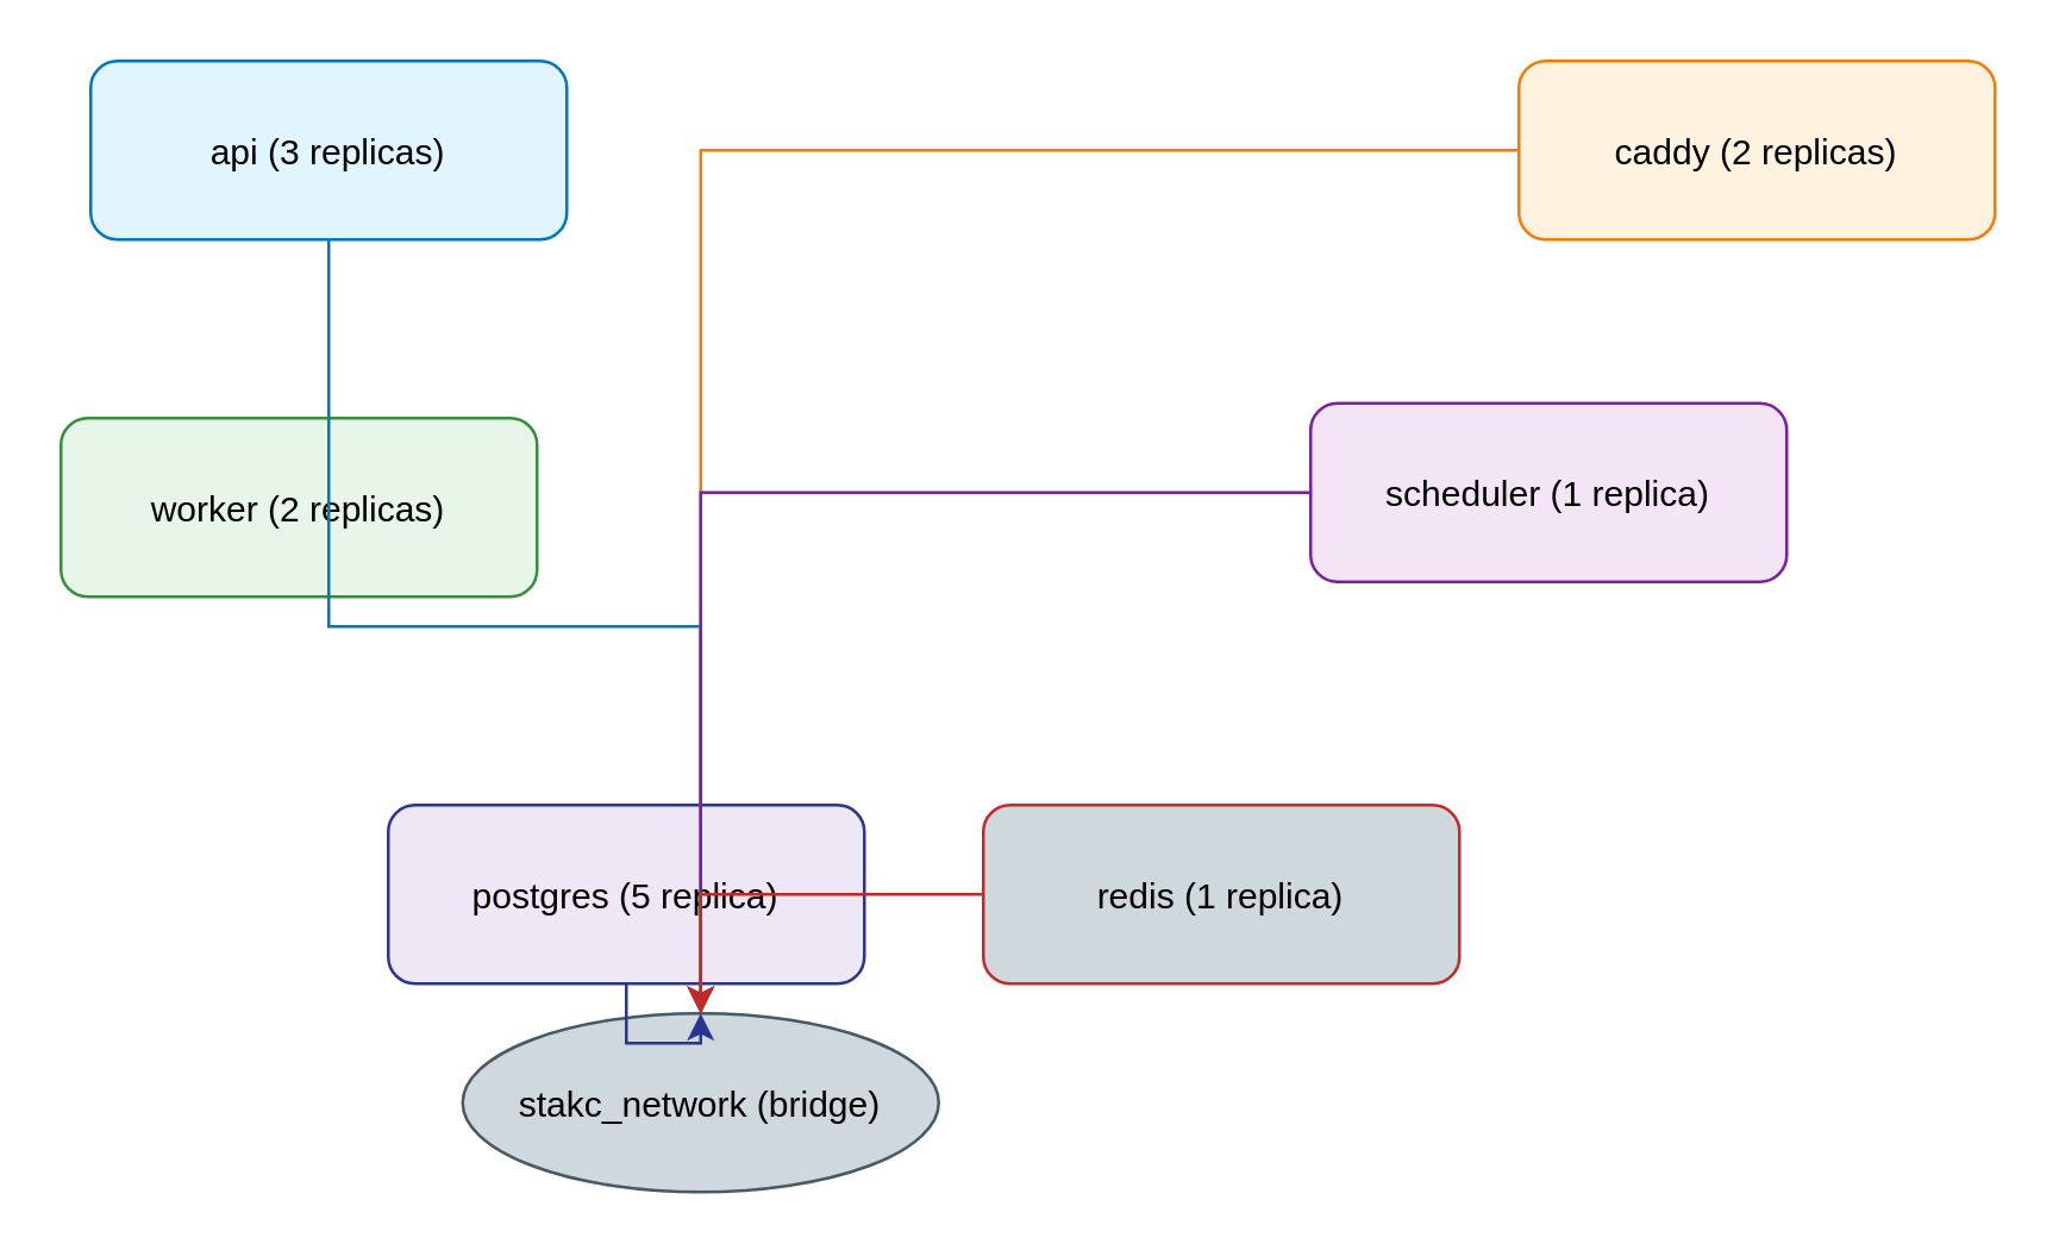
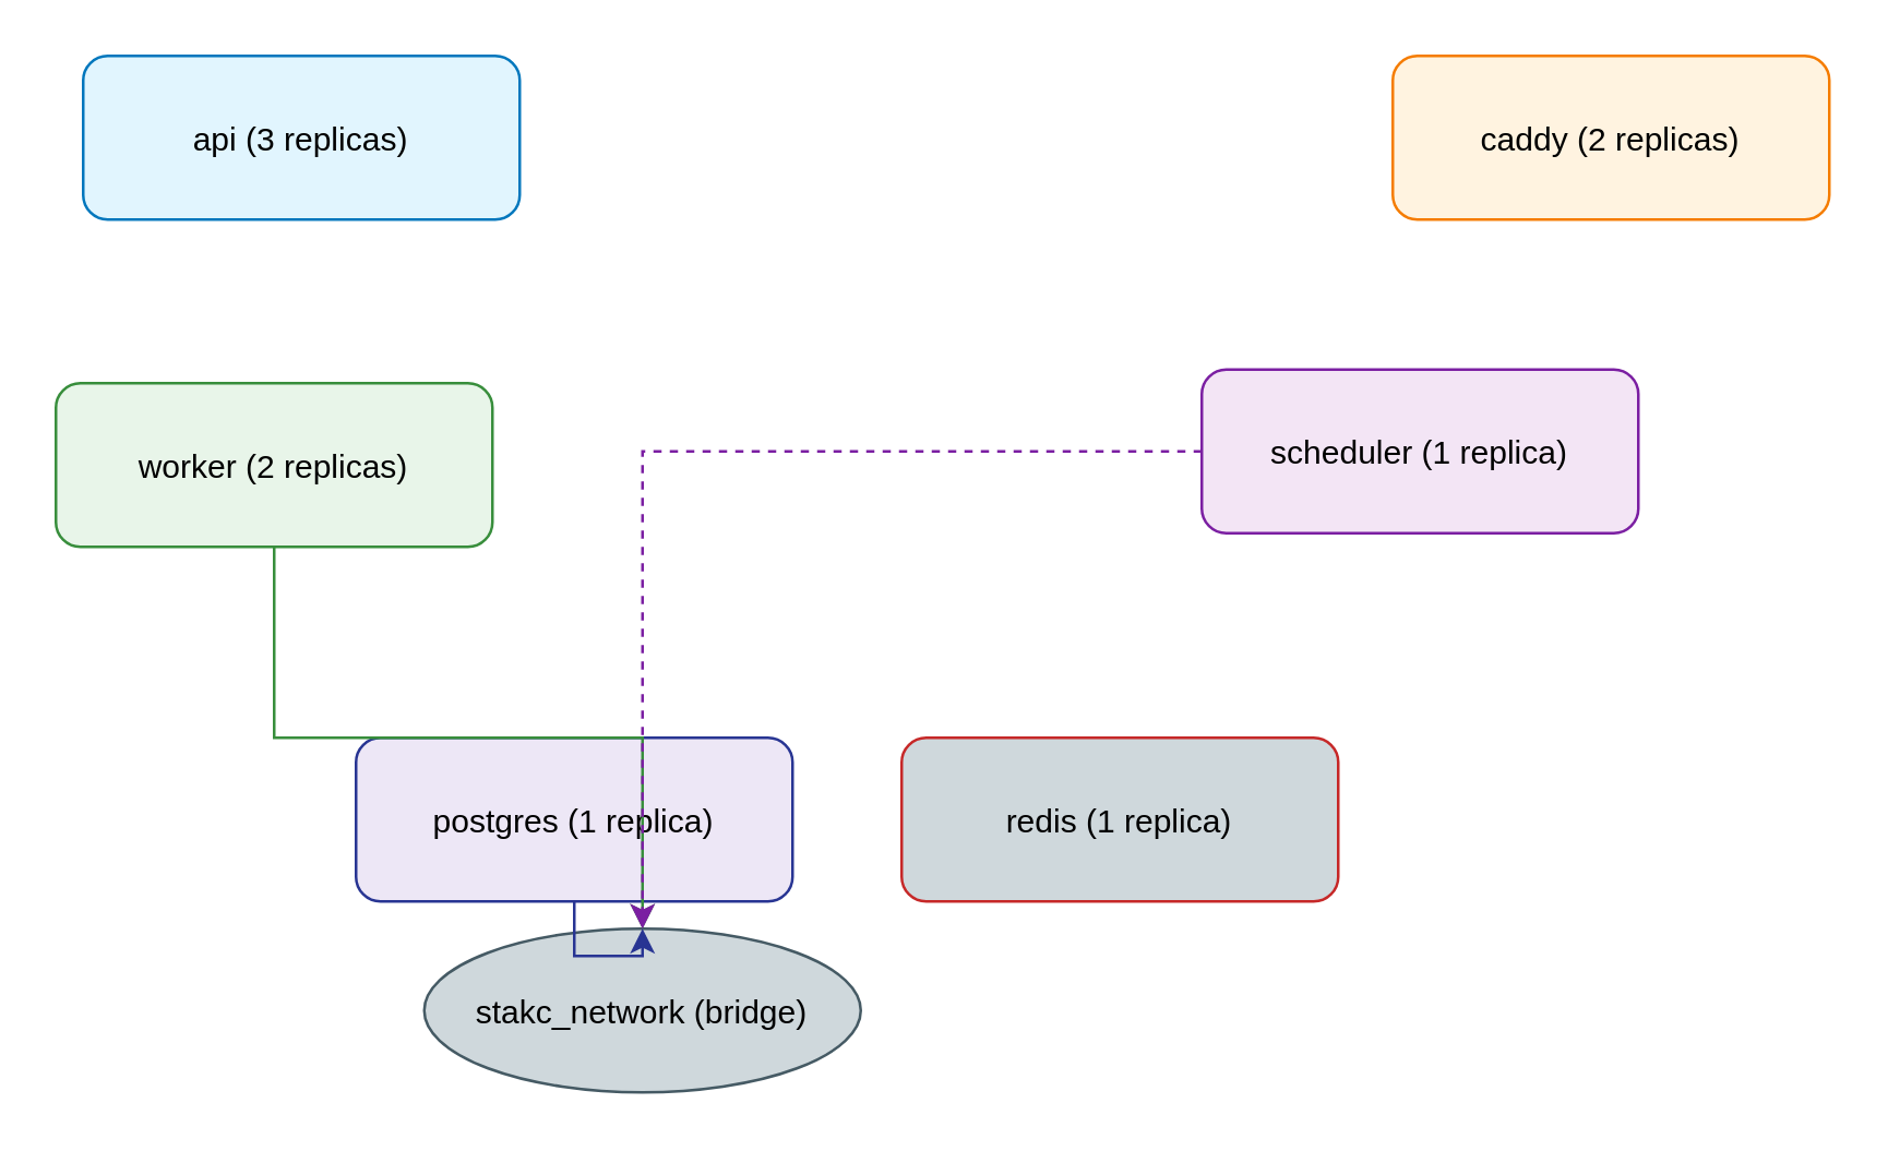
  <mxCell id="0" />
  <mxCell id="1" parent="0" />
  <mxCell id="2" value="api (3 replicas)" style="rounded=1;fillColor=#e1f5fe;strokeColor=#0277bd;" parent="1" vertex="1"><mxGeometry x="30" y="20" width="160" height="60" as="geometry" /></mxCell>
  <mxCell id="3" value="caddy (2 replicas)" style="rounded=1;fillColor=#fff3e0;strokeColor=#f57c00;" parent="1" vertex="1"><mxGeometry x="510" y="20" width="160" height="60" as="geometry" /></mxCell>
  <mxCell id="4" value="worker (2 replicas)" style="rounded=1;fillColor=#e8f5e9;strokeColor=#388e3c;" parent="1" vertex="1"><mxGeometry x="20" y="140" width="160" height="60" as="geometry" /></mxCell>
  <mxCell id="5" value="scheduler (1 replica)" style="rounded=1;fillColor=#f3e5f5;strokeColor=#7b1fa2;" parent="1" vertex="1"><mxGeometry x="440" y="135" width="160" height="60" as="geometry" /></mxCell>
- <mxCell id="6" value="postgres (5 replica)" style="rounded=1;fillColor=#ede7f6;strokeColor=#283593;" parent="1" vertex="1"><mxGeometry x="130" y="270" width="160" height="60" as="geometry" /></mxCell>
+ <mxCell id="6" value="postgres (1 replica)" style="rounded=1;fillColor=#ede7f6;strokeColor=#283593;" parent="1" vertex="1"><mxGeometry x="130" y="270" width="160" height="60" as="geometry" /></mxCell>
  <mxCell id="7" value="redis (1 replica)" style="rounded=1;fillColor=#cfd8dc;strokeColor=#c62828;" parent="1" vertex="1"><mxGeometry x="330" y="270" width="160" height="60" as="geometry" /></mxCell>
  <mxCell id="8" value="stakc_network (bridge)" style="ellipse;fillColor=#cfd8dc;strokeColor=#455a64;" parent="1" vertex="1"><mxGeometry x="155" y="340" width="160" height="60" as="geometry" /></mxCell>
- <mxCell id="9" style="edgeStyle=orthogonalEdgeStyle;rounded=0;jettySize=auto;orthogonalLoop=1;strokeColor=#0277bd;" parent="1" source="2" target="8" edge="1"><mxGeometry relative="1" as="geometry" /></mxCell>
- <mxCell id="10" style="edgeStyle=orthogonalEdgeStyle;rounded=0;jettySize=auto;orthogonalLoop=1;strokeColor=#f57c00;" parent="1" source="3" target="8" edge="1"><mxGeometry relative="1" as="geometry" /></mxCell>
- <mxCell id="12" style="edgeStyle=orthogonalEdgeStyle;rounded=0;jettySize=auto;orthogonalLoop=1;strokeColor=#7b1fa2;" parent="1" source="5" target="8" edge="1"><mxGeometry relative="1" as="geometry" /></mxCell>
+ <mxCell id="11" style="edgeStyle=orthogonalEdgeStyle;rounded=0;jettySize=auto;orthogonalLoop=1;strokeColor=#388e3c;" parent="1" source="4" target="8" edge="1"><mxGeometry relative="1" as="geometry" /></mxCell>
+ <mxCell id="12" style="edgeStyle=orthogonalEdgeStyle;rounded=0;jettySize=auto;orthogonalLoop=1;strokeColor=#7b1fa2;dashed=1;" parent="1" source="5" target="8" edge="1"><mxGeometry relative="1" as="geometry" /></mxCell>
  <mxCell id="13" style="edgeStyle=orthogonalEdgeStyle;rounded=0;jettySize=auto;orthogonalLoop=1;strokeColor=#283593;" parent="1" source="6" target="8" edge="1"><mxGeometry relative="1" as="geometry" /></mxCell>
- <mxCell id="14" style="edgeStyle=orthogonalEdgeStyle;rounded=0;jettySize=auto;orthogonalLoop=1;strokeColor=#c62828;" parent="1" source="7" target="8" edge="1"><mxGeometry relative="1" as="geometry" /></mxCell>
